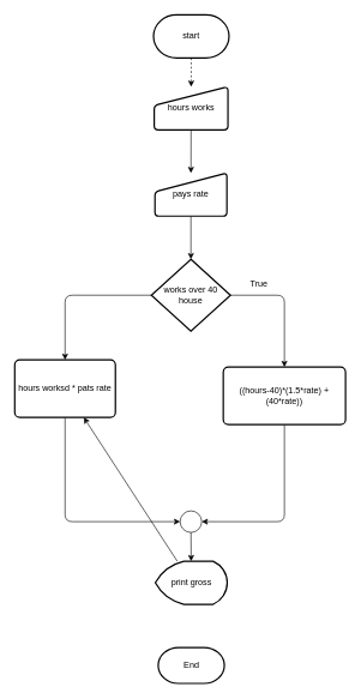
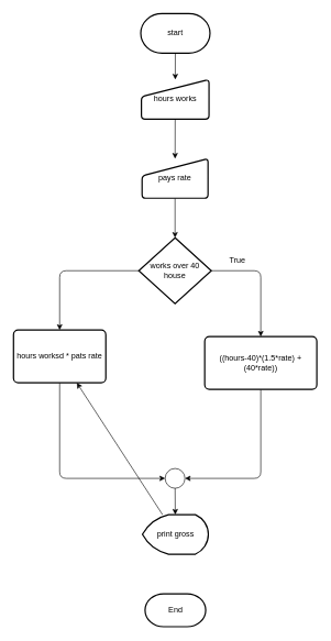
  <mxCell id="0" />
  <mxCell id="1" parent="0" />
- <mxCell id="2" value="" style="edgeStyle=none;html=1;dashed=1;" parent="1" source="3" target="5" edge="1"><mxGeometry relative="1" as="geometry" /></mxCell>
+ <mxCell id="2" value="" style="edgeStyle=none;html=1;" parent="1" source="3" target="5" edge="1"><mxGeometry relative="1" as="geometry" /></mxCell>
  <mxCell id="3" value="start" style="strokeWidth=2;html=1;shape=mxgraph.flowchart.terminator;whiteSpace=wrap;" parent="1" vertex="1"><mxGeometry x="213" y="20" width="105" height="60" as="geometry" /></mxCell>
  <mxCell id="4" value="" style="edgeStyle=none;html=1;" parent="1" source="5" target="14" edge="1"><mxGeometry relative="1" as="geometry" /></mxCell>
  <mxCell id="5" value="hours works" style="html=1;strokeWidth=2;shape=manualInput;whiteSpace=wrap;rounded=1;size=26;arcSize=11;" parent="1" vertex="1"><mxGeometry x="214" y="120" width="102.5" height="60" as="geometry" /></mxCell>
  <mxCell id="6" style="edgeStyle=none;html=1;entryX=0.5;entryY=0;entryDx=0;entryDy=0;" parent="1" source="8" target="10" edge="1"><mxGeometry relative="1" as="geometry"><Array as="points"><mxPoint x="90" y="410" /></Array></mxGeometry></mxCell>
  <mxCell id="7" style="edgeStyle=none;html=1;exitX=1;exitY=0.5;exitDx=0;exitDy=0;exitPerimeter=0;entryX=0.5;entryY=0;entryDx=0;entryDy=0;" edge="1" parent="1" source="8" target="18"><mxGeometry relative="1" as="geometry"><Array as="points"><mxPoint x="395" y="410" /></Array></mxGeometry></mxCell>
  <mxCell id="8" value="works over 40 house" style="strokeWidth=2;html=1;shape=mxgraph.flowchart.decision;whiteSpace=wrap;" parent="1" vertex="1"><mxGeometry x="210" y="360" width="110" height="100" as="geometry" /></mxCell>
  <mxCell id="9" style="edgeStyle=none;html=1;exitX=0.5;exitY=1;exitDx=0;exitDy=0;entryX=0;entryY=0.5;entryDx=0;entryDy=0;entryPerimeter=0;" edge="1" parent="1" source="10" target="20"><mxGeometry relative="1" as="geometry"><Array as="points"><mxPoint x="90" y="725" /></Array></mxGeometry></mxCell>
  <mxCell id="10" value="hours worksd * pats rate" style="rounded=1;whiteSpace=wrap;html=1;absoluteArcSize=1;arcSize=14;strokeWidth=2;" parent="1" vertex="1"><mxGeometry x="20" y="500" width="140" height="80" as="geometry" /></mxCell>
  <mxCell id="11" value="" style="edgeStyle=none;html=1;" edge="1" parent="1" source="12" target="10"><mxGeometry relative="1" as="geometry" /></mxCell>
  <mxCell id="12" value="print gross" style="strokeWidth=2;html=1;shape=mxgraph.flowchart.display;whiteSpace=wrap;" parent="1" vertex="1"><mxGeometry x="215.5" y="780" width="100" height="60" as="geometry" /></mxCell>
  <mxCell id="13" value="" style="edgeStyle=none;html=1;" parent="1" source="14" target="8" edge="1"><mxGeometry relative="1" as="geometry" /></mxCell>
  <mxCell id="14" value="pays rate" style="html=1;strokeWidth=2;shape=manualInput;whiteSpace=wrap;rounded=1;size=26;arcSize=11;" parent="1" vertex="1"><mxGeometry x="215" y="240" width="100" height="60" as="geometry" /></mxCell>
  <mxCell id="15" value="True" style="text;html=1;strokeColor=none;fillColor=none;align=center;verticalAlign=middle;whiteSpace=wrap;rounded=0;" parent="1" vertex="1"><mxGeometry x="330" y="380" width="60" height="30" as="geometry" /></mxCell>
  <mxCell id="16" value="End" style="strokeWidth=2;html=1;shape=mxgraph.flowchart.terminator;whiteSpace=wrap;" parent="1" vertex="1"><mxGeometry x="219.5" y="900" width="92" height="50" as="geometry" /></mxCell>
  <mxCell id="17" style="edgeStyle=none;html=1;exitX=0.5;exitY=1;exitDx=0;exitDy=0;entryX=1;entryY=0.5;entryDx=0;entryDy=0;entryPerimeter=0;" edge="1" parent="1" source="18" target="20"><mxGeometry relative="1" as="geometry"><Array as="points"><mxPoint x="395" y="725" /></Array></mxGeometry></mxCell>
  <mxCell id="18" value="((hours-40)*(1.5*rate) + (40*rate))" style="rounded=1;whiteSpace=wrap;html=1;absoluteArcSize=1;arcSize=14;strokeWidth=2;" parent="1" vertex="1"><mxGeometry x="310" y="510" width="170" height="80" as="geometry" /></mxCell>
  <mxCell id="19" value="" style="edgeStyle=none;html=1;" edge="1" parent="1" source="20" target="12"><mxGeometry relative="1" as="geometry" /></mxCell>
  <mxCell id="20" value="" style="verticalLabelPosition=bottom;verticalAlign=top;html=1;shape=mxgraph.flowchart.on-page_reference;fillColor=none;" vertex="1" parent="1"><mxGeometry x="250" y="710" width="30" height="30" as="geometry" /></mxCell>
